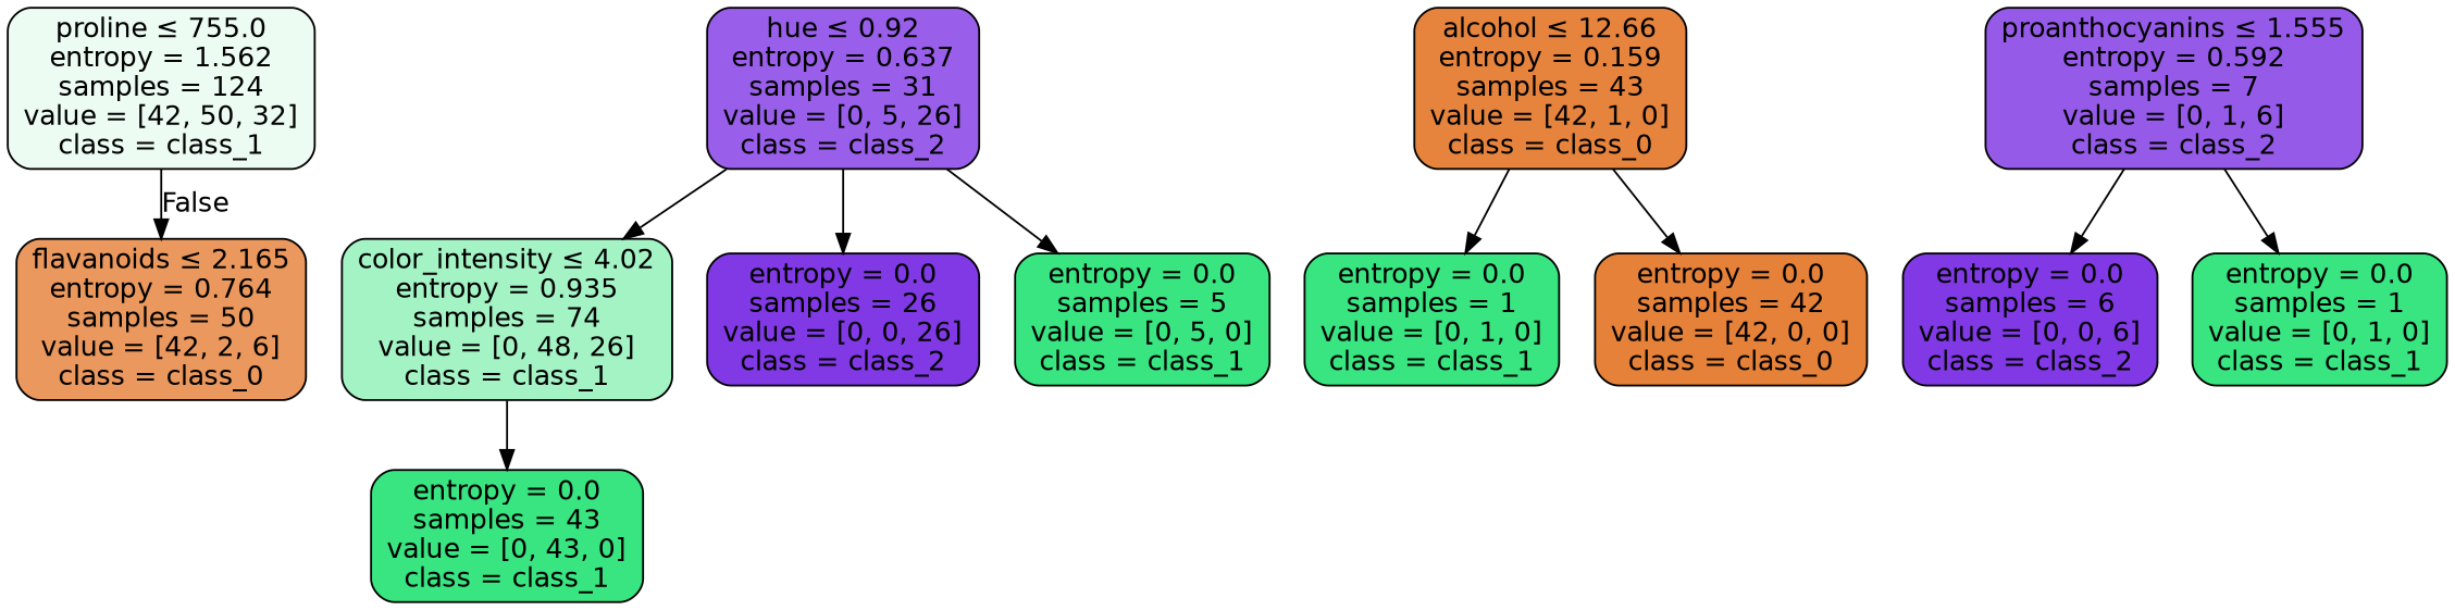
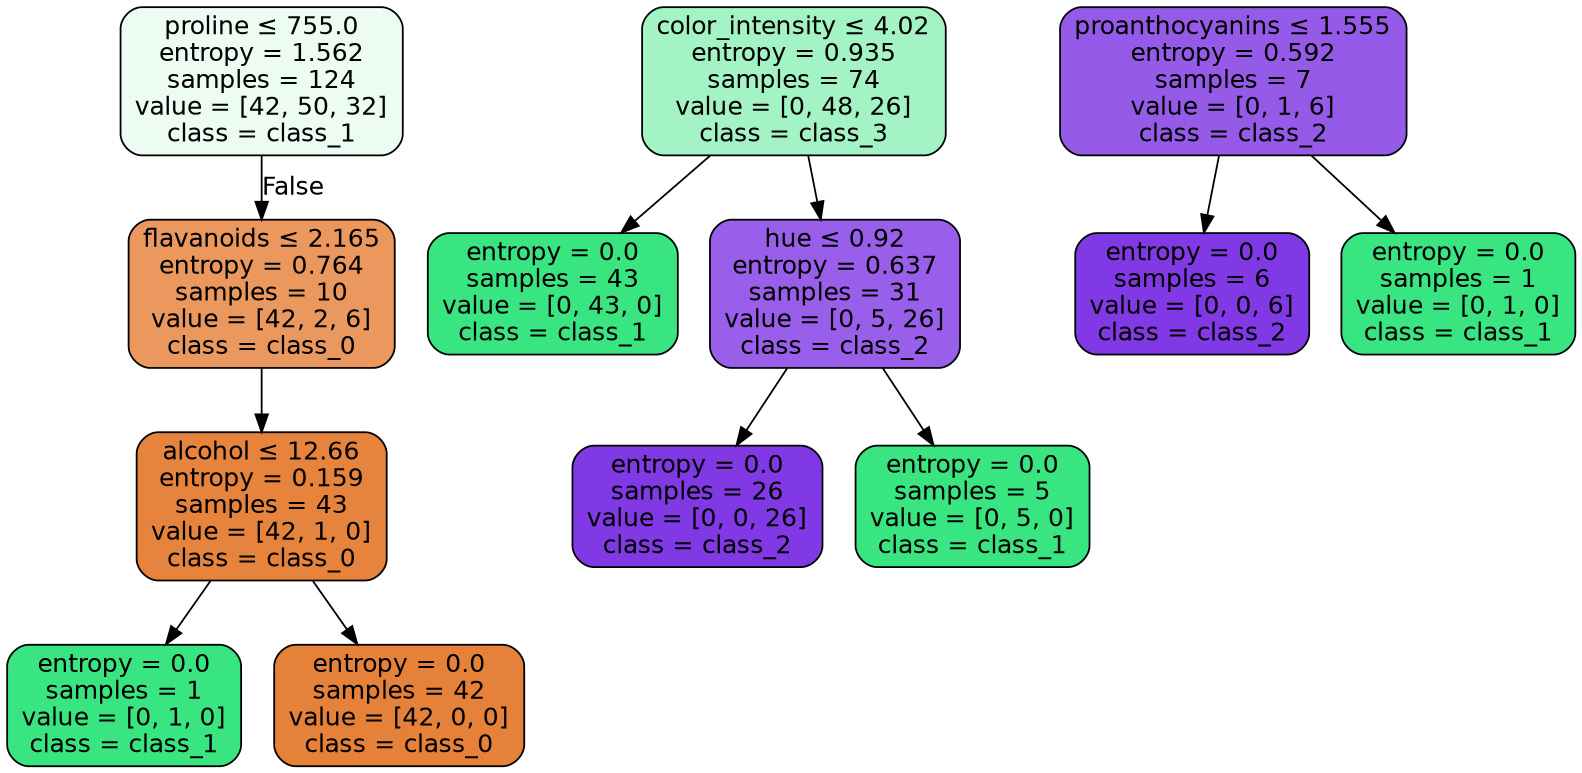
  digraph {
    node [color=black fillcolor="#39e581" fontname=helvetica shape=box style="filled, rounded"]
    edge [fontname=helvetica]
    n1 [fillcolor="#ecfcf3" label=<proline &le; 755.0<br/>entropy = 1.562<br/>samples = 124<br/>value = [42, 50, 32]<br/>class = class_1>]
-   n2 [fillcolor="#ea985d" label=<flavanoids &le; 2.165<br/>entropy = 0.764<br/>samples = 50<br/>value = [42, 2, 6]<br/>class = class_0>]
-   n3 [fillcolor="#a4f3c5" label=<color_intensity &le; 4.02<br/>entropy = 0.935<br/>samples = 74<br/>value = [0, 48, 26]<br/>class = class_1>]
+   n2 [fillcolor="#ea985d" label=<flavanoids &le; 2.165<br/>entropy = 0.764<br/>samples = 10<br/>value = [42, 2, 6]<br/>class = class_0>]
+   n3 [fillcolor="#a4f3c5" label=<color_intensity &le; 4.02<br/>entropy = 0.935<br/>samples = 74<br/>value = [0, 48, 26]<br/>class = class_3>]
    n4 [label=<entropy = 0.0<br/>samples = 43<br/>value = [0, 43, 0]<br/>class = class_1>]
    n5 [fillcolor="#995fea" label=<hue &le; 0.92<br/>entropy = 0.637<br/>samples = 31<br/>value = [0, 5, 26]<br/>class = class_2>]
    n6 [fillcolor="#e6843e" label=<alcohol &le; 12.66<br/>entropy = 0.159<br/>samples = 43<br/>value = [42, 1, 0]<br/>class = class_0>]
    n7 [fillcolor="#8139e5" label=<entropy = 0.0<br/>samples = 26<br/>value = [0, 0, 26]<br/>class = class_2>]
    n8 [label=<entropy = 0.0<br/>samples = 5<br/>value = [0, 5, 0]<br/>class = class_1>]
    n9 [fillcolor="#965ae9" label=<proanthocyanins &le; 1.555<br/>entropy = 0.592<br/>samples = 7<br/>value = [0, 1, 6]<br/>class = class_2>]
    n10 [fillcolor="#8139e5" label=<entropy = 0.0<br/>samples = 6<br/>value = [0, 0, 6]<br/>class = class_2>]
    n11 [label=<entropy = 0.0<br/>samples = 1<br/>value = [0, 1, 0]<br/>class = class_1>]
    n12 [label=<entropy = 0.0<br/>samples = 1<br/>value = [0, 1, 0]<br/>class = class_1>]
    n13 [fillcolor="#e58139" label=<entropy = 0.0<br/>samples = 42<br/>value = [42, 0, 0]<br/>class = class_0>]
    n1 -> n2 [headlabel=False labelangle=-45 labeldistance=2.5]
+   n2 -> n6
    n3 -> n4
-   n5 -> n3
+   n3 -> n5
    n5 -> n7
    n5 -> n8
    n6 -> n12
    n6 -> n13
    n9 -> n10
    n9 -> n11
  }
